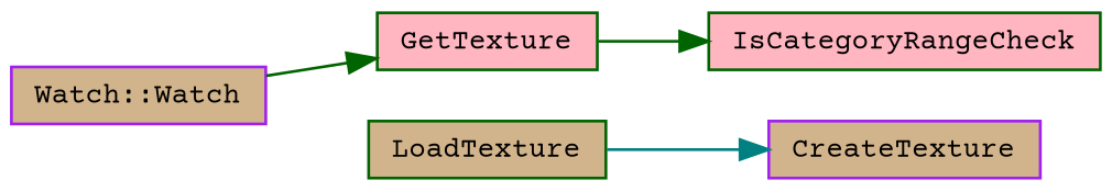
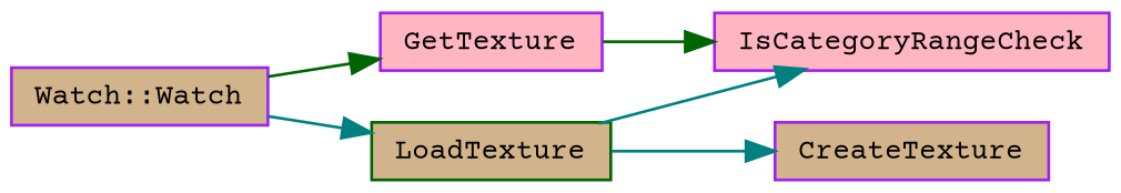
  digraph {
    fontname="Courier Prime"
    rankdir=LR
    node [color=purple fillcolor=tan fontname="Courier Prime" fontsize=10 shape=record style=filled]
    edge [color=teal fontname="Courier Prime" fontsize=10 labelfontname=Helvetica labelfontsize=10 style=solid]
    n1 [fontcolor=black height=0.2 label="Watch::Watch" width=0.4]
-   n2 [color=darkgreen fillcolor=lightpink height=0.2 label=GetTexture width=0.4]
+   n2 [fillcolor=lightpink height=0.2 label=GetTexture width=0.4]
    n3 [color=darkgreen height=0.2 label=LoadTexture width=0.4]
-   n4 [color=darkgreen fillcolor=lightpink height=0.2 label=IsCategoryRangeCheck width=0.4]
+   n4 [fillcolor=lightpink height=0.2 label=IsCategoryRangeCheck width=0.4]
    n5 [height=0.2 label=CreateTexture width=0.4]
    n1 -> n2 [color=darkgreen]
+   n1 -> n3
    n2 -> n4 [color=darkgreen]
+   n3 -> n4
    n3 -> n5
  }
